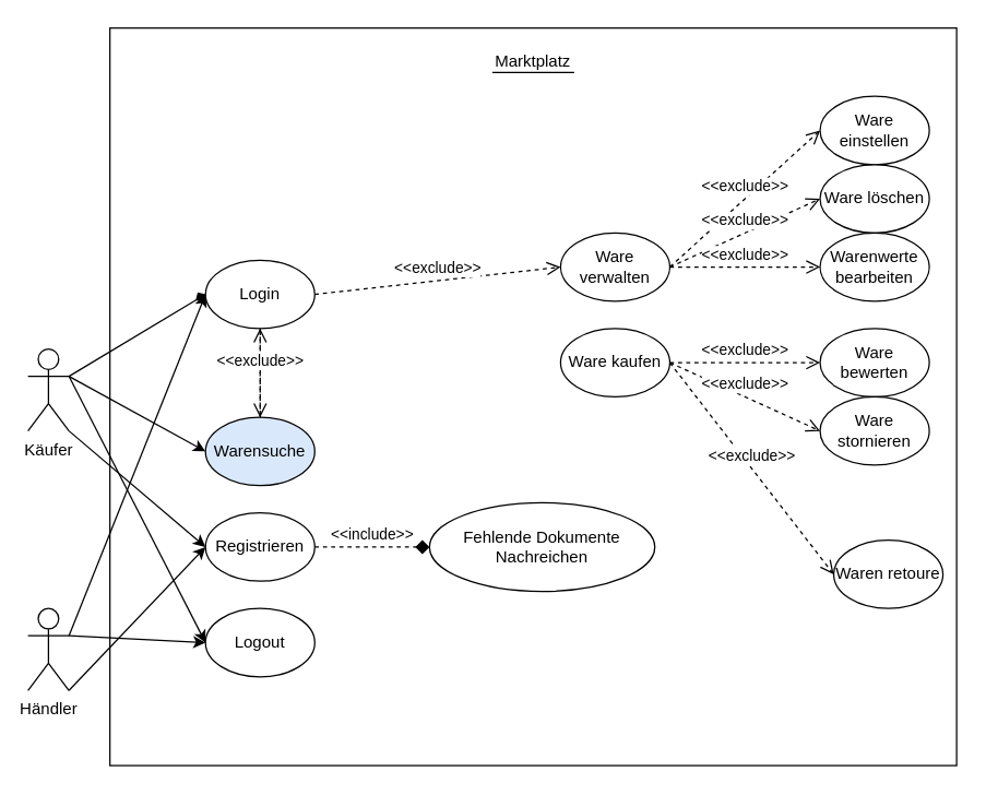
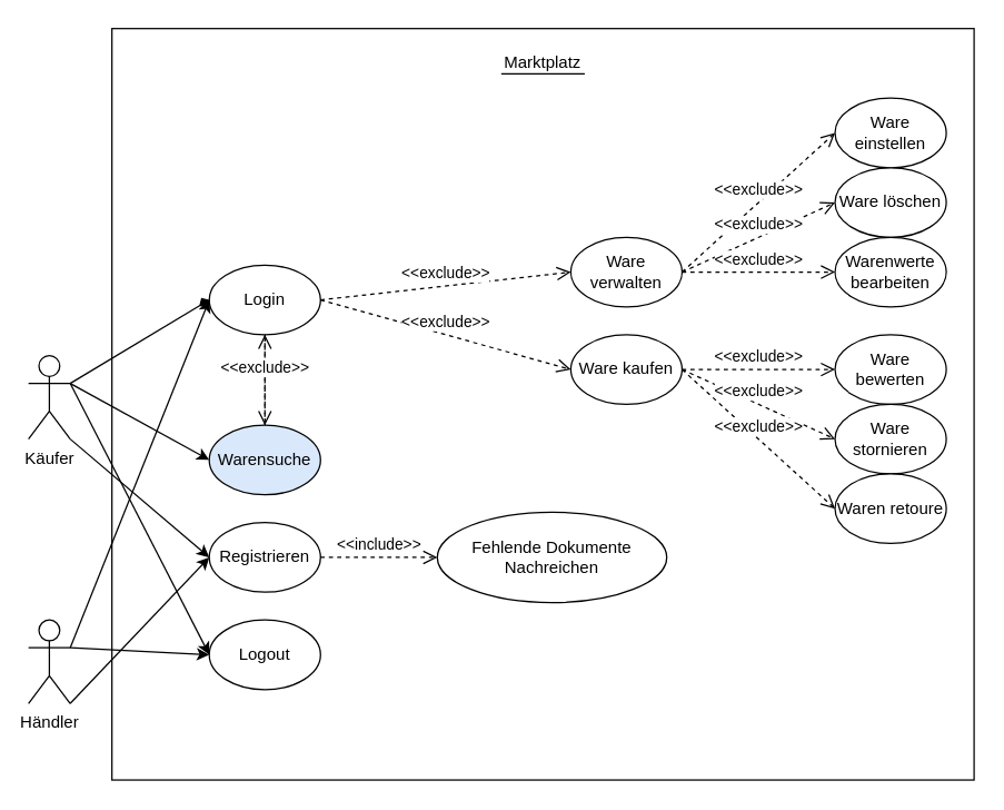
  <mxCell id="0" />
  <mxCell id="1" parent="0" />
  <mxCell id="2" value="" style="rounded=0;whiteSpace=wrap;html=1;" vertex="1" parent="1"><mxGeometry x="80" y="20" width="620" height="540" as="geometry" /></mxCell>
  <mxCell id="3" value="Käufer" style="shape=umlActor;verticalLabelPosition=bottom;verticalAlign=top;html=1;outlineConnect=0;" vertex="1" parent="1"><mxGeometry x="20" y="255" width="30" height="60" as="geometry" /></mxCell>
  <mxCell id="4" value="Händler" style="shape=umlActor;verticalLabelPosition=bottom;verticalAlign=top;html=1;outlineConnect=0;" vertex="1" parent="1"><mxGeometry x="20" y="445" width="30" height="60" as="geometry" /></mxCell>
  <mxCell id="5" value="Marktplatz" style="text;html=1;strokeColor=none;fillColor=none;align=center;verticalAlign=middle;whiteSpace=wrap;rounded=0;" vertex="1" parent="1"><mxGeometry x="360" y="30" width="60" height="30" as="geometry" /></mxCell>
  <mxCell id="6" value="Login" style="ellipse;whiteSpace=wrap;html=1;" vertex="1" parent="1"><mxGeometry x="150" y="190" width="80" height="50" as="geometry" /></mxCell>
  <mxCell id="7" value="Logout" style="ellipse;whiteSpace=wrap;html=1;" vertex="1" parent="1"><mxGeometry x="150" y="445" width="80" height="50" as="geometry" /></mxCell>
  <mxCell id="8" value="Registrieren" style="ellipse;whiteSpace=wrap;html=1;" vertex="1" parent="1"><mxGeometry x="150" y="375" width="80" height="50" as="geometry" /></mxCell>
  <mxCell id="9" value="" style="endArrow=diamond;html=1;rounded=0;entryX=0;entryY=0.5;entryDx=0;entryDy=0;exitX=1;exitY=0.333;exitDx=0;exitDy=0;exitPerimeter=0;" edge="1" parent="1" source="3" target="6"><mxGeometry width="50" height="50" relative="1" as="geometry"><mxPoint x="0" y="485" as="sourcePoint" /><mxPoint x="50" y="435" as="targetPoint" /><Array as="points" /></mxGeometry></mxCell>
  <mxCell id="10" value="" style="endArrow=classic;html=1;rounded=0;exitX=1;exitY=0.333;exitDx=0;exitDy=0;exitPerimeter=0;entryX=0;entryY=0.5;entryDx=0;entryDy=0;" edge="1" parent="1" source="4" target="6"><mxGeometry width="50" height="50" relative="1" as="geometry"><mxPoint x="0" y="435" as="sourcePoint" /><mxPoint x="50" y="385" as="targetPoint" /></mxGeometry></mxCell>
  <mxCell id="11" value="" style="endArrow=classic;html=1;rounded=0;exitX=1;exitY=0.333;exitDx=0;exitDy=0;exitPerimeter=0;entryX=0;entryY=0.5;entryDx=0;entryDy=0;" edge="1" parent="1" source="3" target="7"><mxGeometry width="50" height="50" relative="1" as="geometry"><mxPoint x="0" y="435" as="sourcePoint" /><mxPoint x="50" y="385" as="targetPoint" /></mxGeometry></mxCell>
  <mxCell id="12" value="" style="endArrow=classic;html=1;rounded=0;exitX=1;exitY=0.333;exitDx=0;exitDy=0;exitPerimeter=0;entryX=0;entryY=0.5;entryDx=0;entryDy=0;" edge="1" parent="1" source="4" target="7"><mxGeometry width="50" height="50" relative="1" as="geometry"><mxPoint x="0" y="435" as="sourcePoint" /><mxPoint x="50" y="385" as="targetPoint" /></mxGeometry></mxCell>
  <mxCell id="13" value="" style="endArrow=classic;html=1;rounded=0;exitX=1;exitY=1;exitDx=0;exitDy=0;exitPerimeter=0;entryX=0;entryY=0.5;entryDx=0;entryDy=0;" edge="1" parent="1" source="3" target="8"><mxGeometry width="50" height="50" relative="1" as="geometry"><mxPoint x="0" y="435" as="sourcePoint" /><mxPoint x="50" y="385" as="targetPoint" /></mxGeometry></mxCell>
  <mxCell id="14" value="" style="endArrow=classic;html=1;rounded=0;exitX=1;exitY=1;exitDx=0;exitDy=0;exitPerimeter=0;entryX=0;entryY=0.5;entryDx=0;entryDy=0;" edge="1" parent="1" source="4" target="8"><mxGeometry width="50" height="50" relative="1" as="geometry"><mxPoint x="0" y="435" as="sourcePoint" /><mxPoint x="150" y="530" as="targetPoint" /></mxGeometry></mxCell>
  <mxCell id="15" value="Warensuche" style="ellipse;whiteSpace=wrap;html=1;fillColor=#dae8fc;" vertex="1" parent="1"><mxGeometry x="150" y="305" width="80" height="50" as="geometry" /></mxCell>
  <mxCell id="16" value="" style="endArrow=classic;html=1;rounded=0;exitX=1;exitY=0.333;exitDx=0;exitDy=0;exitPerimeter=0;entryX=0;entryY=0.5;entryDx=0;entryDy=0;" edge="1" parent="1" source="3" target="15"><mxGeometry width="50" height="50" relative="1" as="geometry"><mxPoint x="0" y="445" as="sourcePoint" /><mxPoint x="50" y="395" as="targetPoint" /></mxGeometry></mxCell>
  <mxCell id="17" value="Ware verwalten" style="ellipse;whiteSpace=wrap;html=1;" vertex="1" parent="1"><mxGeometry x="410" y="170" width="80" height="50" as="geometry" /></mxCell>
  <mxCell id="18" value="" style="endArrow=none;html=1;rounded=0;exitX=0;exitY=0.75;exitDx=0;exitDy=0;entryX=1;entryY=0.75;entryDx=0;entryDy=0;" edge="1" parent="1" source="5" target="5"><mxGeometry width="50" height="50" relative="1" as="geometry"><mxPoint x="0" y="435" as="sourcePoint" /><mxPoint x="50" y="385" as="targetPoint" /></mxGeometry></mxCell>
  <mxCell id="19" value="&amp;lt;&amp;lt;exclude&amp;gt;&amp;gt;" style="html=1;verticalAlign=bottom;endArrow=open;dashed=1;endSize=8;rounded=0;entryX=0;entryY=0.5;entryDx=0;entryDy=0;exitX=1;exitY=0.5;exitDx=0;exitDy=0;" edge="1" parent="1" source="6" target="17"><mxGeometry relative="1" as="geometry"><mxPoint x="70" y="415" as="sourcePoint" /><mxPoint x="-10" y="415" as="targetPoint" /></mxGeometry></mxCell>
  <mxCell id="20" value="Ware kaufen" style="ellipse;whiteSpace=wrap;html=1;" vertex="1" parent="1"><mxGeometry x="410" y="240" width="80" height="50" as="geometry" /></mxCell>
  <mxCell id="21" value="Ware&lt;br&gt;einstellen" style="ellipse;whiteSpace=wrap;html=1;" vertex="1" parent="1"><mxGeometry x="600" y="70" width="80" height="50" as="geometry" /></mxCell>
  <mxCell id="22" value="Ware löschen" style="ellipse;whiteSpace=wrap;html=1;" vertex="1" parent="1"><mxGeometry x="600" y="120" width="80" height="50" as="geometry" /></mxCell>
  <mxCell id="23" value="Warenwerte&lt;br&gt;bearbeiten" style="ellipse;whiteSpace=wrap;html=1;" vertex="1" parent="1"><mxGeometry x="600" y="170" width="80" height="50" as="geometry" /></mxCell>
  <mxCell id="24" value="&amp;lt;&amp;lt;exclude&amp;gt;&amp;gt;" style="html=1;verticalAlign=bottom;endArrow=open;dashed=1;endSize=8;rounded=0;entryX=0;entryY=0.5;entryDx=0;entryDy=0;exitX=1;exitY=0.5;exitDx=0;exitDy=0;" edge="1" parent="1" source="17" target="21"><mxGeometry relative="1" as="geometry"><mxPoint x="337" y="320" as="sourcePoint" /><mxPoint x="440" y="340" as="targetPoint" /></mxGeometry></mxCell>
  <mxCell id="25" value="&amp;lt;&amp;lt;exclude&amp;gt;&amp;gt;" style="html=1;verticalAlign=bottom;endArrow=open;dashed=1;endSize=8;rounded=0;exitX=1;exitY=0.5;exitDx=0;exitDy=0;entryX=0;entryY=0.5;entryDx=0;entryDy=0;" edge="1" parent="1" source="17" target="22"><mxGeometry relative="1" as="geometry"><mxPoint x="520" y="340" as="sourcePoint" /><mxPoint x="627" y="290" as="targetPoint" /></mxGeometry></mxCell>
  <mxCell id="26" value="&amp;lt;&amp;lt;exclude&amp;gt;&amp;gt;" style="html=1;verticalAlign=bottom;endArrow=open;dashed=1;endSize=8;rounded=0;exitX=1;exitY=0.5;exitDx=0;exitDy=0;entryX=0;entryY=0.5;entryDx=0;entryDy=0;" edge="1" parent="1" source="17" target="23"><mxGeometry relative="1" as="geometry"><mxPoint x="520" y="340" as="sourcePoint" /><mxPoint x="627" y="340" as="targetPoint" /></mxGeometry></mxCell>
  <mxCell id="27" value="Ware bewerten" style="ellipse;whiteSpace=wrap;html=1;" vertex="1" parent="1"><mxGeometry x="600" y="240" width="80" height="50" as="geometry" /></mxCell>
  <mxCell id="28" value="&amp;lt;&amp;lt;exclude&amp;gt;&amp;gt;" style="html=1;verticalAlign=bottom;endArrow=open;dashed=1;endSize=8;rounded=0;exitX=1;exitY=0.5;exitDx=0;exitDy=0;entryX=0;entryY=0.5;entryDx=0;entryDy=0;" edge="1" parent="1" source="20" target="27"><mxGeometry relative="1" as="geometry"><mxPoint x="510" y="405" as="sourcePoint" /><mxPoint x="617" y="455" as="targetPoint" /></mxGeometry></mxCell>
  <mxCell id="29" value="Ware stornieren" style="ellipse;whiteSpace=wrap;html=1;" vertex="1" parent="1"><mxGeometry x="600" y="290" width="80" height="50" as="geometry" /></mxCell>
  <mxCell id="30" value="&amp;lt;&amp;lt;exclude&amp;gt;&amp;gt;" style="html=1;verticalAlign=bottom;endArrow=open;dashed=1;endSize=8;rounded=0;exitX=1;exitY=0.5;exitDx=0;exitDy=0;entryX=0;entryY=0.5;entryDx=0;entryDy=0;" edge="1" parent="1" source="20" target="29"><mxGeometry relative="1" as="geometry"><mxPoint x="520" y="440" as="sourcePoint" /><mxPoint x="627" y="460" as="targetPoint" /></mxGeometry></mxCell>
- <mxCell id="31" value="Waren retoure" style="ellipse;whiteSpace=wrap;html=1;" vertex="1" parent="1"><mxGeometry x="610" y="395" width="80" height="50" as="geometry" /></mxCell>
+ <mxCell id="31" value="Waren retoure" style="ellipse;whiteSpace=wrap;html=1;" vertex="1" parent="1"><mxGeometry x="600" y="340" width="80" height="50" as="geometry" /></mxCell>
  <mxCell id="32" value="&amp;lt;&amp;lt;exclude&amp;gt;&amp;gt;" style="html=1;verticalAlign=bottom;endArrow=open;dashed=1;endSize=8;rounded=0;exitX=1;exitY=0.5;exitDx=0;exitDy=0;entryX=0;entryY=0.5;entryDx=0;entryDy=0;" edge="1" parent="1" source="20" target="31"><mxGeometry relative="1" as="geometry"><mxPoint x="520.5" y="510" as="sourcePoint" /><mxPoint x="627" y="510" as="targetPoint" /></mxGeometry></mxCell>
  <mxCell id="33" value="&amp;lt;&amp;lt;exclude&amp;gt;&amp;gt;" style="html=1;verticalAlign=bottom;endArrow=open;dashed=1;endSize=8;rounded=0;entryX=0.5;entryY=1;entryDx=0;entryDy=0;exitX=0.5;exitY=0;exitDx=0;exitDy=0;" edge="1" parent="1" source="15" target="6"><mxGeometry relative="1" as="geometry"><mxPoint x="180" y="375" as="sourcePoint" /><mxPoint x="250" y="470" as="targetPoint" /></mxGeometry></mxCell>
+ <mxCell id="34" value="&amp;lt;&amp;lt;exclude&amp;gt;&amp;gt;" style="html=1;verticalAlign=bottom;endArrow=open;dashed=1;endSize=8;rounded=0;entryX=0;entryY=0.5;entryDx=0;entryDy=0;exitX=1;exitY=0.5;exitDx=0;exitDy=0;" edge="1" parent="1" source="6" target="20"><mxGeometry relative="1" as="geometry"><mxPoint x="230" y="260" as="sourcePoint" /><mxPoint x="440" y="340" as="targetPoint" /></mxGeometry></mxCell>
  <mxCell id="35" value="&amp;lt;&amp;lt;exclude&amp;gt;&amp;gt;" style="html=1;verticalAlign=bottom;endArrow=open;dashed=1;endSize=8;rounded=0;entryX=0.5;entryY=0;entryDx=0;entryDy=0;exitX=0.5;exitY=1;exitDx=0;exitDy=0;" edge="1" parent="1" source="6" target="15"><mxGeometry relative="1" as="geometry"><mxPoint x="290" y="445" as="sourcePoint" /><mxPoint x="190" y="285" as="targetPoint" /></mxGeometry></mxCell>
  <mxCell id="36" value="Fehlende Dokumente Nachreichen" style="ellipse;whiteSpace=wrap;html=1;" vertex="1" parent="1"><mxGeometry x="314" y="367.5" width="165" height="65" as="geometry" /></mxCell>
- <mxCell id="37" value="&amp;lt;&amp;lt;include&amp;gt;&amp;gt;" style="html=1;verticalAlign=bottom;endArrow=diamond;dashed=1;endSize=8;rounded=0;entryX=0;entryY=0.5;entryDx=0;entryDy=0;exitX=1;exitY=0.5;exitDx=0;exitDy=0;" edge="1" parent="1" source="8" target="36"><mxGeometry relative="1" as="geometry"><mxPoint x="240" y="225" as="sourcePoint" /><mxPoint x="420" y="275" as="targetPoint" /></mxGeometry></mxCell>
+ <mxCell id="37" value="&amp;lt;&amp;lt;include&amp;gt;&amp;gt;" style="html=1;verticalAlign=bottom;endArrow=open;dashed=1;endSize=8;rounded=0;entryX=0;entryY=0.5;entryDx=0;entryDy=0;exitX=1;exitY=0.5;exitDx=0;exitDy=0;" edge="1" parent="1" source="8" target="36"><mxGeometry relative="1" as="geometry"><mxPoint x="240" y="225" as="sourcePoint" /><mxPoint x="420" y="275" as="targetPoint" /></mxGeometry></mxCell>
